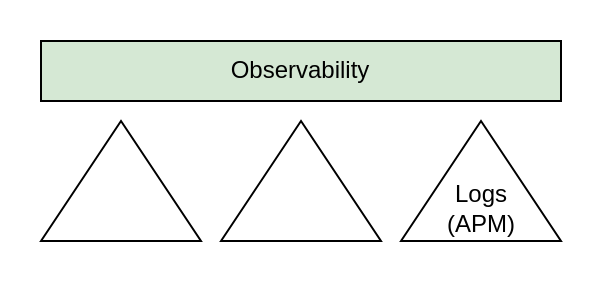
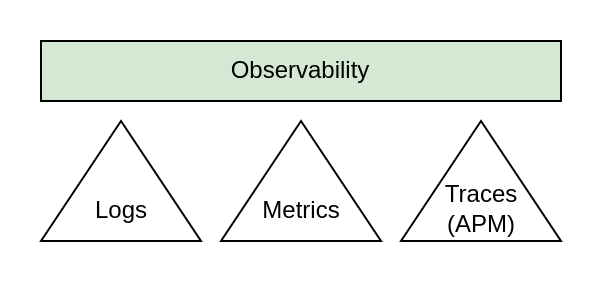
  <mxCell id="0" />
  <mxCell id="1" parent="0" />
  <mxCell id="2" value="Observability" style="whiteSpace=wrap;html=1;fillColor=#d5e8d4;" vertex="1" parent="1"><mxGeometry x="20" y="20" width="260" height="30" as="geometry" /></mxCell>
  <mxCell id="3" value="" style="triangle;whiteSpace=wrap;html=1;rotation=-90;" vertex="1" parent="1"><mxGeometry x="30" y="50" width="60" height="80" as="geometry" /></mxCell>
  <mxCell id="4" value="" style="triangle;whiteSpace=wrap;html=1;rotation=-90;" vertex="1" parent="1"><mxGeometry x="120" y="50" width="60" height="80" as="geometry" /></mxCell>
  <mxCell id="5" value="" style="triangle;whiteSpace=wrap;html=1;rotation=-90;" vertex="1" parent="1"><mxGeometry x="210" y="50" width="60" height="80" as="geometry" /></mxCell>
- <mxCell id="8" value="Logs&lt;br&gt;(APM)" style="text;html=1;align=center;verticalAlign=middle;resizable=0;points=[];autosize=1;strokeColor=none;fillColor=none;" vertex="1" parent="1"><mxGeometry x="210" y="84" width="60" height="40" as="geometry" /></mxCell>
+ <mxCell id="6" value="Logs" style="text;html=1;align=center;verticalAlign=middle;resizable=0;points=[];autosize=1;strokeColor=none;fillColor=none;" vertex="1" parent="1"><mxGeometry x="35" y="90" width="50" height="30" as="geometry" /></mxCell>
+ <mxCell id="7" value="Metrics" style="text;html=1;align=center;verticalAlign=middle;resizable=0;points=[];autosize=1;strokeColor=none;fillColor=none;" vertex="1" parent="1"><mxGeometry x="120" y="90" width="60" height="30" as="geometry" /></mxCell>
+ <mxCell id="8" value="Traces&lt;br&gt;(APM)" style="text;html=1;align=center;verticalAlign=middle;resizable=0;points=[];autosize=1;strokeColor=none;fillColor=none;" vertex="1" parent="1"><mxGeometry x="210" y="84" width="60" height="40" as="geometry" /></mxCell>
